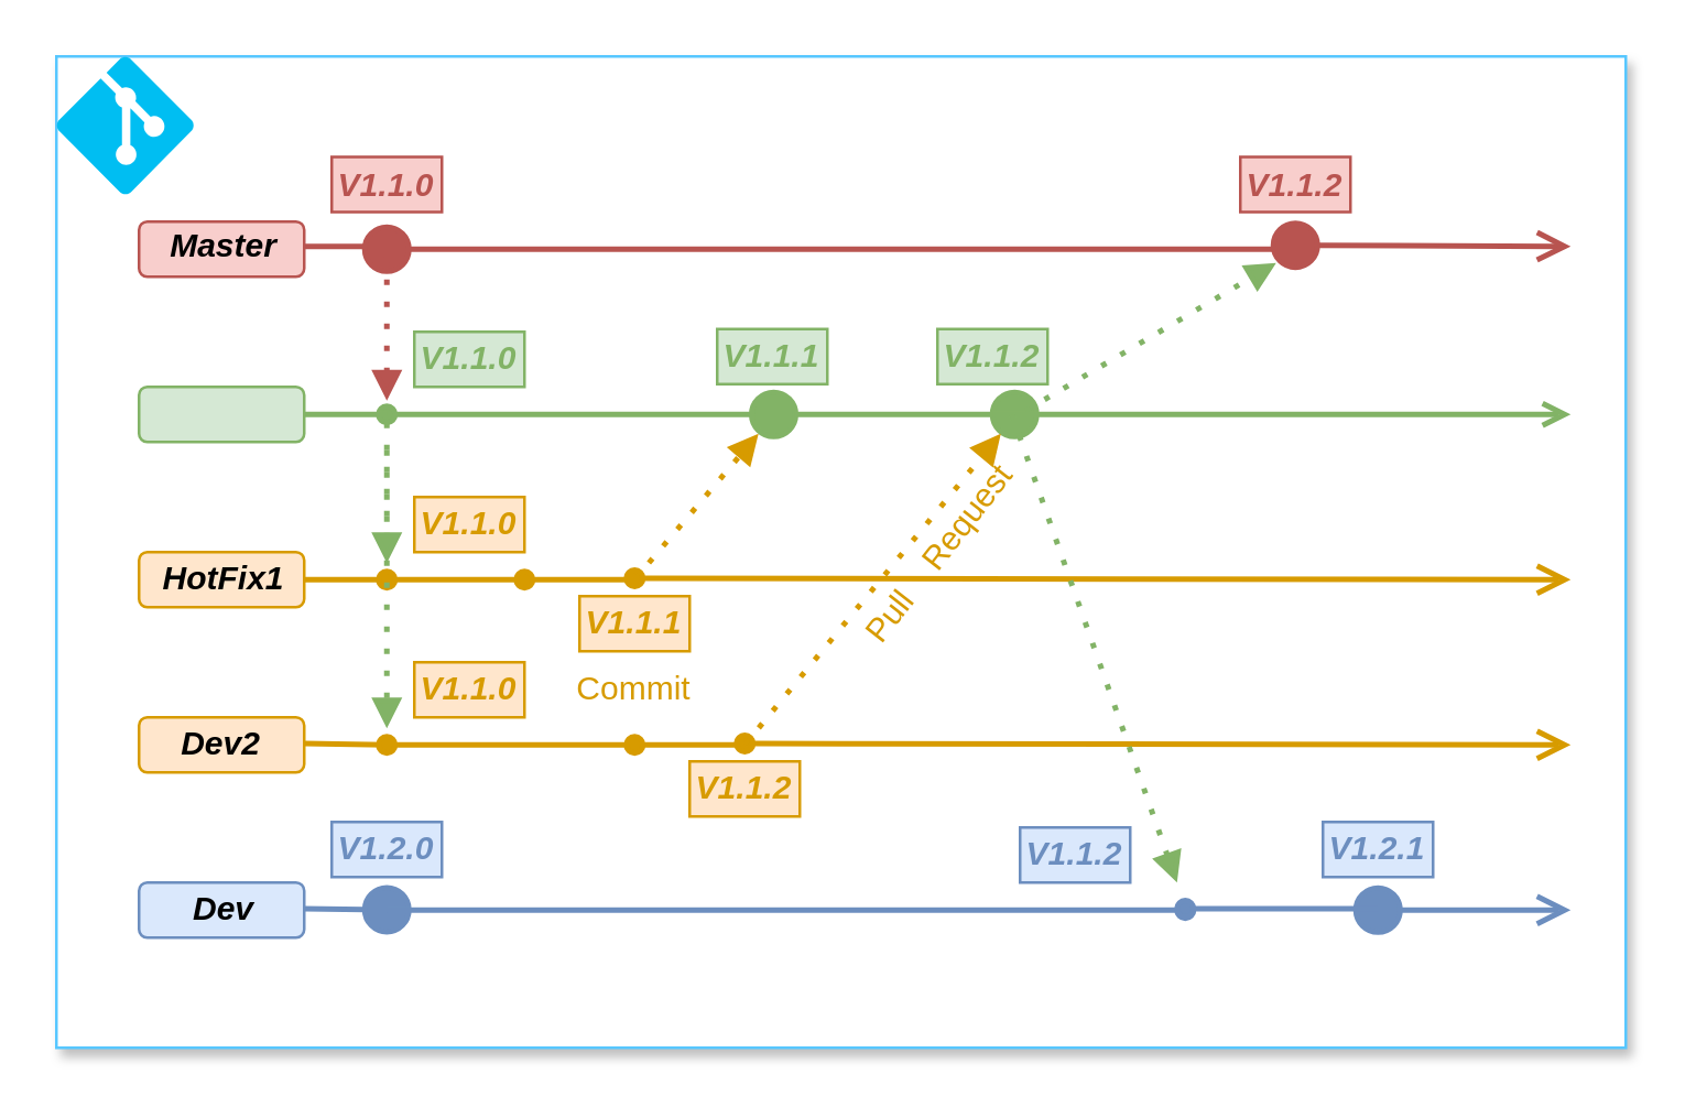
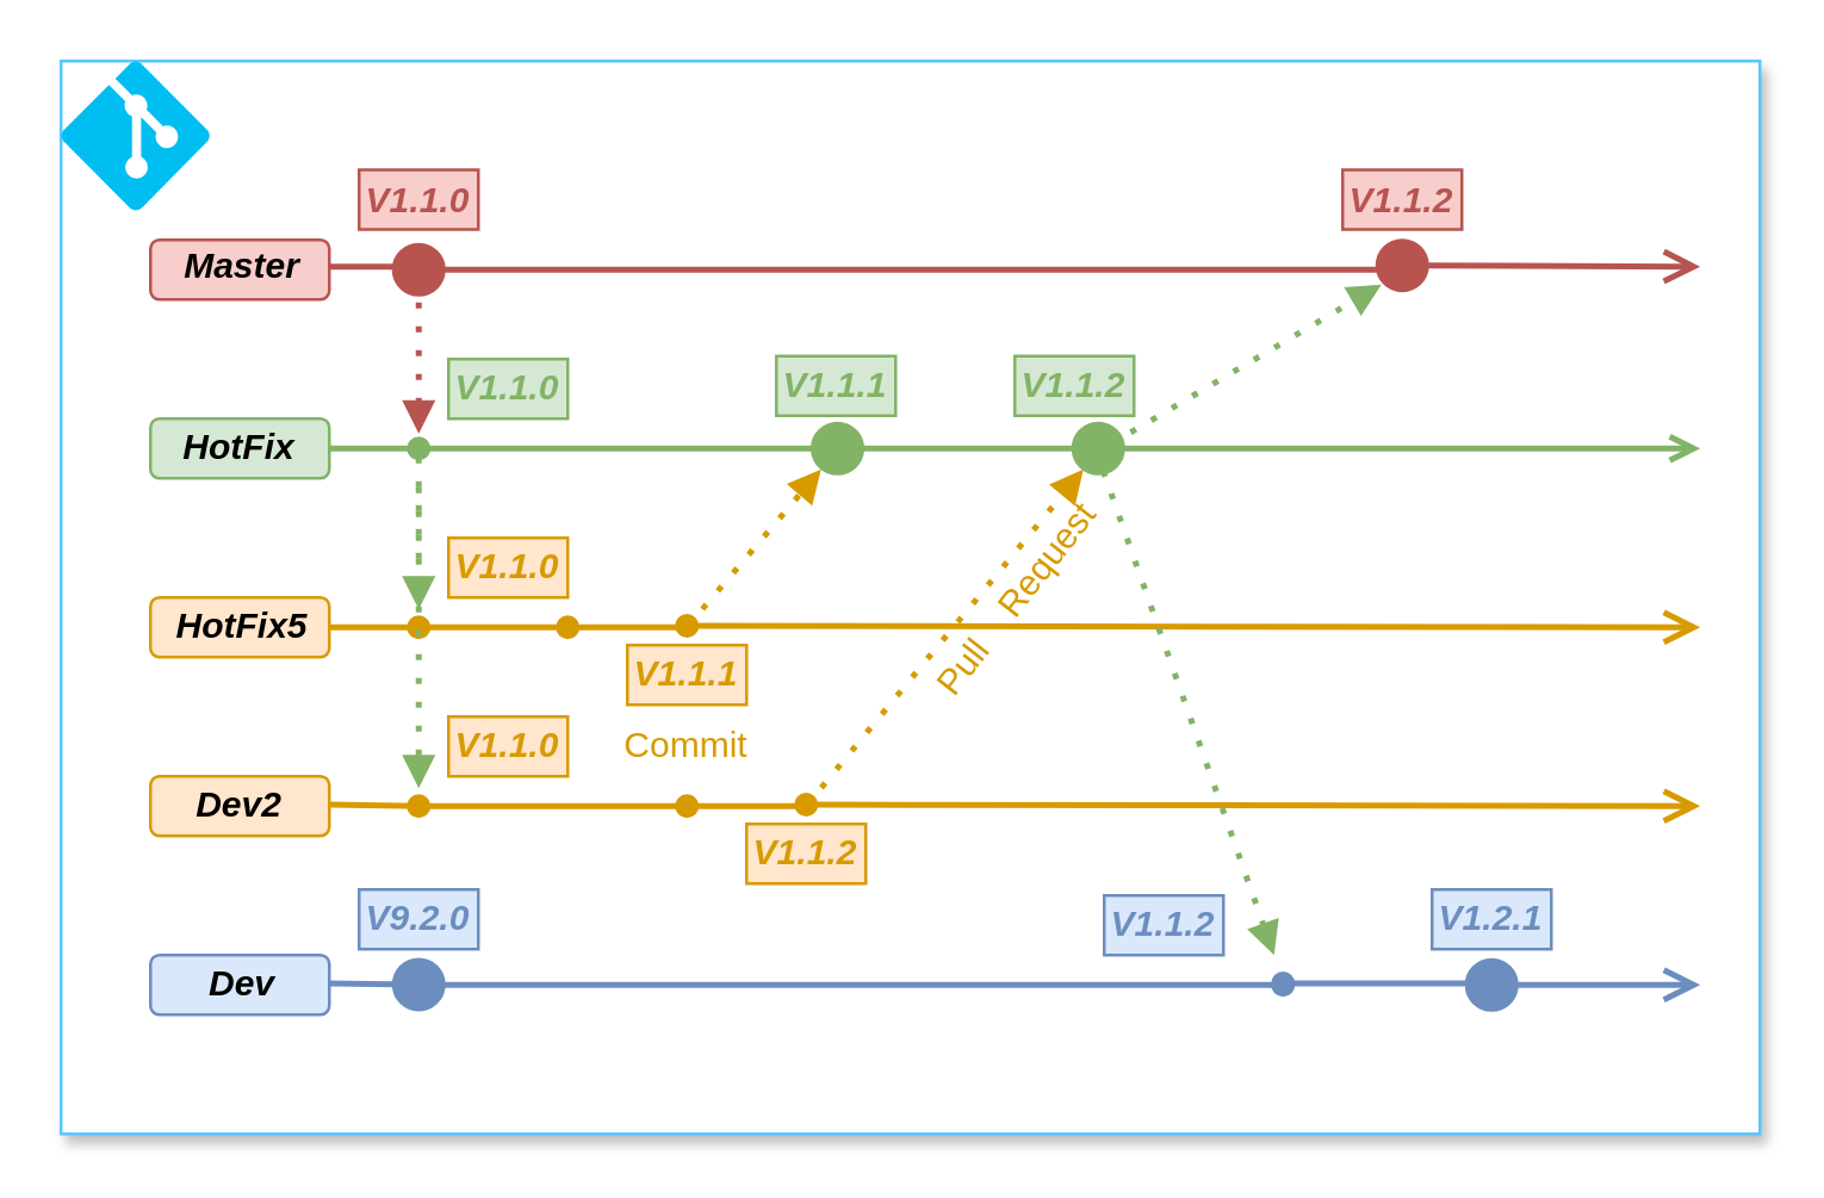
  <mxCell id="0" />
  <mxCell id="1" parent="0" />
  <mxCell id="2" value="" style="rounded=0;whiteSpace=wrap;html=1;shadow=1;sketch=0;glass=0;strokeColor=#57C7FF;" parent="1" vertex="1"><mxGeometry x="20" y="20" width="570" height="360" as="geometry" /></mxCell>
  <mxCell id="3" value="" style="rounded=1;whiteSpace=wrap;html=1;fillColor=#f8cecc;strokeColor=#b85450;" parent="1" vertex="1"><mxGeometry x="50" y="80" width="60" height="20" as="geometry" /></mxCell>
  <mxCell id="4" value="Master" style="text;html=1;strokeColor=none;fillColor=none;align=center;verticalAlign=middle;whiteSpace=wrap;rounded=0;fontStyle=3" parent="1" vertex="1"><mxGeometry x="61" y="79" width="40" height="20" as="geometry" /></mxCell>
  <mxCell id="5" value="" style="rounded=1;whiteSpace=wrap;html=1;fillColor=#d5e8d4;strokeColor=#82b366;" parent="1" vertex="1"><mxGeometry x="50" y="140" width="60" height="20" as="geometry" /></mxCell>
  <mxCell id="6" value="" style="rounded=1;whiteSpace=wrap;html=1;fillColor=#ffe6cc;strokeColor=#d79b00;" parent="1" vertex="1"><mxGeometry x="50" y="200" width="60" height="20" as="geometry" /></mxCell>
  <mxCell id="7" value="" style="rounded=1;whiteSpace=wrap;html=1;fillColor=#ffe6cc;strokeColor=#d79b00;" parent="1" vertex="1"><mxGeometry x="50" y="260" width="60" height="20" as="geometry" /></mxCell>
  <mxCell id="8" value="" style="rounded=1;whiteSpace=wrap;html=1;fillColor=#dae8fc;strokeColor=#6c8ebf;" parent="1" vertex="1"><mxGeometry x="50" y="320" width="60" height="20" as="geometry" /></mxCell>
- <mxCell id="10" value="HotFix1" style="text;html=1;strokeColor=none;fillColor=none;align=center;verticalAlign=middle;whiteSpace=wrap;rounded=0;fontStyle=3" parent="1" vertex="1"><mxGeometry x="61" y="200" width="40" height="20" as="geometry" /></mxCell>
+ <mxCell id="9" value="HotFix" style="text;html=1;strokeColor=none;fillColor=none;align=center;verticalAlign=middle;whiteSpace=wrap;rounded=0;fontStyle=3" parent="1" vertex="1"><mxGeometry x="60" y="140" width="40" height="20" as="geometry" /></mxCell>
+ <mxCell id="10" value="HotFix5" style="text;html=1;strokeColor=none;fillColor=none;align=center;verticalAlign=middle;whiteSpace=wrap;rounded=0;fontStyle=3" parent="1" vertex="1"><mxGeometry x="61" y="200" width="40" height="20" as="geometry" /></mxCell>
  <mxCell id="11" value="Dev2" style="text;html=1;strokeColor=none;fillColor=none;align=center;verticalAlign=middle;whiteSpace=wrap;rounded=0;fontStyle=3" parent="1" vertex="1"><mxGeometry x="60" y="260" width="40" height="20" as="geometry" /></mxCell>
  <mxCell id="12" value="Dev" style="text;html=1;strokeColor=none;fillColor=none;align=center;verticalAlign=middle;whiteSpace=wrap;rounded=0;fontStyle=3" parent="1" vertex="1"><mxGeometry x="61" y="320" width="40" height="20" as="geometry" /></mxCell>
  <mxCell id="13" value="" style="html=1;verticalAlign=bottom;startArrow=oval;startFill=1;endArrow=circle;startSize=6;endSize=6;fillColor=#d5e8d4;strokeColor=#82b366;strokeWidth=2;endFill=1;" parent="1" edge="1"><mxGeometry width="80" relative="1" as="geometry"><mxPoint x="140" y="150" as="sourcePoint" /><mxPoint x="290.5" y="150" as="targetPoint" /></mxGeometry></mxCell>
  <mxCell id="14" value="" style="html=1;verticalAlign=bottom;startArrow=oval;startFill=1;endArrow=open;startSize=6;endSize=8;fillColor=#ffe6cc;strokeColor=#d79b00;strokeWidth=2;" parent="1" edge="1"><mxGeometry width="80" relative="1" as="geometry"><mxPoint x="230" y="209.5" as="sourcePoint" /><mxPoint x="570" y="210" as="targetPoint" /></mxGeometry></mxCell>
  <mxCell id="15" value="" style="endArrow=none;html=1;strokeWidth=2;exitX=1;exitY=0.5;exitDx=0;exitDy=0;fillColor=#f8cecc;strokeColor=#b85450;" parent="1" edge="1"><mxGeometry width="50" height="50" relative="1" as="geometry"><mxPoint x="110" y="89" as="sourcePoint" /><mxPoint x="140" y="89" as="targetPoint" /></mxGeometry></mxCell>
  <mxCell id="16" value="" style="endArrow=none;html=1;strokeWidth=2;exitX=1;exitY=0.5;exitDx=0;exitDy=0;fillColor=#d5e8d4;strokeColor=#82b366;" parent="1" source="5" edge="1"><mxGeometry width="50" height="50" relative="1" as="geometry"><mxPoint x="120" y="99" as="sourcePoint" /><mxPoint x="140" y="150" as="targetPoint" /></mxGeometry></mxCell>
  <mxCell id="17" value="" style="endArrow=none;html=1;strokeWidth=2;fillColor=#ffe6cc;strokeColor=#d79b00;" parent="1" edge="1"><mxGeometry width="50" height="50" relative="1" as="geometry"><mxPoint x="110" y="210" as="sourcePoint" /><mxPoint x="140" y="210" as="targetPoint" /><Array as="points" /></mxGeometry></mxCell>
  <mxCell id="18" value="" style="endArrow=none;html=1;strokeWidth=2;fillColor=#ffe6cc;strokeColor=#d79b00;startArrow=oval;startFill=1;" parent="1" edge="1"><mxGeometry width="50" height="50" relative="1" as="geometry"><mxPoint x="140" y="210" as="sourcePoint" /><mxPoint x="190" y="210" as="targetPoint" /><Array as="points" /></mxGeometry></mxCell>
  <mxCell id="19" value="" style="endArrow=none;html=1;strokeWidth=2;fillColor=#ffe6cc;strokeColor=#d79b00;startArrow=oval;startFill=1;" parent="1" edge="1"><mxGeometry width="50" height="50" relative="1" as="geometry"><mxPoint x="190" y="210" as="sourcePoint" /><mxPoint x="230" y="210" as="targetPoint" /><Array as="points" /></mxGeometry></mxCell>
  <mxCell id="20" value="" style="endArrow=block;dashed=1;html=1;dashPattern=1 3;strokeWidth=2;fillColor=#ffe6cc;strokeColor=#d79b00;endFill=1;" parent="1" edge="1"><mxGeometry width="50" height="50" relative="1" as="geometry"><mxPoint x="230" y="210" as="sourcePoint" /><mxPoint x="275" y="157" as="targetPoint" /></mxGeometry></mxCell>
  <mxCell id="21" value="" style="html=1;verticalAlign=bottom;startArrow=none;startFill=0;endArrow=circle;startSize=6;endSize=6;fillColor=#d5e8d4;strokeColor=#82b366;strokeWidth=2;endFill=1;" parent="1" edge="1"><mxGeometry width="80" relative="1" as="geometry"><mxPoint x="288" y="150" as="sourcePoint" /><mxPoint x="378" y="150" as="targetPoint" /></mxGeometry></mxCell>
  <mxCell id="22" value="" style="endArrow=open;html=1;strokeWidth=2;fillColor=#d5e8d4;strokeColor=#82b366;endFill=0;" parent="1" edge="1"><mxGeometry width="50" height="50" relative="1" as="geometry"><mxPoint x="360" y="150" as="sourcePoint" /><mxPoint x="570" y="150" as="targetPoint" /></mxGeometry></mxCell>
  <mxCell id="23" value="" style="endArrow=none;html=1;strokeWidth=2;fillColor=#ffe6cc;strokeColor=#d79b00;" parent="1" edge="1"><mxGeometry width="50" height="50" relative="1" as="geometry"><mxPoint x="110" y="269.5" as="sourcePoint" /><mxPoint x="140" y="270" as="targetPoint" /><Array as="points" /></mxGeometry></mxCell>
  <mxCell id="24" value="" style="endArrow=none;html=1;strokeWidth=2;fillColor=#ffe6cc;strokeColor=#d79b00;startArrow=oval;startFill=1;" parent="1" edge="1"><mxGeometry width="50" height="50" relative="1" as="geometry"><mxPoint x="140" y="270" as="sourcePoint" /><mxPoint x="230" y="270" as="targetPoint" /><Array as="points" /></mxGeometry></mxCell>
  <mxCell id="25" value="" style="endArrow=none;html=1;strokeWidth=2;fillColor=#ffe6cc;strokeColor=#d79b00;startArrow=oval;startFill=1;" parent="1" edge="1"><mxGeometry width="50" height="50" relative="1" as="geometry"><mxPoint x="230" y="270" as="sourcePoint" /><mxPoint x="270" y="270" as="targetPoint" /><Array as="points" /></mxGeometry></mxCell>
  <mxCell id="26" value="" style="html=1;verticalAlign=bottom;startArrow=oval;startFill=1;endArrow=open;startSize=6;endSize=8;fillColor=#ffe6cc;strokeColor=#d79b00;strokeWidth=2;" parent="1" edge="1"><mxGeometry width="80" relative="1" as="geometry"><mxPoint x="270" y="269.5" as="sourcePoint" /><mxPoint x="570" y="270" as="targetPoint" /></mxGeometry></mxCell>
  <mxCell id="27" value="" style="endArrow=block;dashed=1;html=1;dashPattern=1 3;strokeWidth=2;fillColor=#ffe6cc;strokeColor=#d79b00;endFill=1;" parent="1" edge="1"><mxGeometry width="50" height="50" relative="1" as="geometry"><mxPoint x="270" y="270" as="sourcePoint" /><mxPoint x="363" y="157" as="targetPoint" /></mxGeometry></mxCell>
  <mxCell id="28" value="" style="endArrow=circle;html=1;strokeWidth=2;fillColor=#dae8fc;strokeColor=#6c8ebf;endFill=1;" parent="1" edge="1"><mxGeometry width="50" height="50" relative="1" as="geometry"><mxPoint x="110" y="329.5" as="sourcePoint" /><mxPoint x="150" y="330" as="targetPoint" /><Array as="points" /></mxGeometry></mxCell>
  <mxCell id="29" value="" style="endArrow=oval;html=1;strokeWidth=2;fillColor=#dae8fc;strokeColor=#6c8ebf;startArrow=none;startFill=0;endFill=1;" parent="1" edge="1"><mxGeometry width="50" height="50" relative="1" as="geometry"><mxPoint x="140" y="330" as="sourcePoint" /><mxPoint x="430" y="330" as="targetPoint" /><Array as="points" /></mxGeometry></mxCell>
  <mxCell id="30" value="" style="html=1;verticalAlign=bottom;startArrow=circle;startFill=1;endArrow=open;startSize=6;endSize=8;fillColor=#dae8fc;strokeColor=#6c8ebf;strokeWidth=2;" parent="1" edge="1"><mxGeometry width="80" relative="1" as="geometry"><mxPoint x="490" y="330" as="sourcePoint" /><mxPoint x="570" y="330" as="targetPoint" /></mxGeometry></mxCell>
  <mxCell id="31" value="" style="endArrow=block;dashed=1;html=1;dashPattern=1 3;strokeWidth=2;fillColor=#d5e8d4;strokeColor=#82b366;endFill=1;exitX=0.8;exitY=1.483;exitDx=0;exitDy=0;exitPerimeter=0;" parent="1" edge="1" source="37"><mxGeometry width="50" height="50" relative="1" as="geometry"><mxPoint x="400" y="149" as="sourcePoint" /><mxPoint x="463" y="95" as="targetPoint" /></mxGeometry></mxCell>
  <mxCell id="32" value="" style="html=1;verticalAlign=bottom;startArrow=circle;startFill=1;endArrow=open;startSize=6;endSize=8;fillColor=#f8cecc;strokeColor=#b85450;strokeWidth=2;" parent="1" edge="1"><mxGeometry width="80" relative="1" as="geometry"><mxPoint x="460" y="88.5" as="sourcePoint" /><mxPoint x="570" y="89" as="targetPoint" /></mxGeometry></mxCell>
  <mxCell id="33" value="" style="verticalLabelPosition=bottom;html=1;verticalAlign=top;align=center;strokeColor=none;fillColor=#00BEF2;shape=mxgraph.azure.git_repository;" parent="1" vertex="1"><mxGeometry x="20" y="20" width="50" height="50" as="geometry" /></mxCell>
  <mxCell id="34" value="&lt;font color=&quot;#82b366&quot;&gt;V1.1.0&lt;/font&gt;" style="text;html=1;strokeColor=#82b366;fillColor=#d5e8d4;align=center;verticalAlign=middle;whiteSpace=wrap;rounded=0;fontStyle=3" parent="1" vertex="1"><mxGeometry x="150" y="120" width="40" height="20" as="geometry" /></mxCell>
  <mxCell id="35" value="&lt;font color=&quot;#b85450&quot;&gt;V1.1.2&lt;/font&gt;" style="text;html=1;strokeColor=#b85450;fillColor=#f8cecc;align=center;verticalAlign=middle;whiteSpace=wrap;rounded=0;fontStyle=3" parent="1" vertex="1"><mxGeometry x="450" y="56.5" width="40" height="20" as="geometry" /></mxCell>
  <mxCell id="36" value="&lt;font color=&quot;#82b366&quot;&gt;V1.1.1&lt;/font&gt;" style="text;html=1;strokeColor=#82b366;fillColor=#d5e8d4;align=center;verticalAlign=middle;whiteSpace=wrap;rounded=0;fontStyle=3" parent="1" vertex="1"><mxGeometry x="260" y="119" width="40" height="20" as="geometry" /></mxCell>
  <mxCell id="37" value="&lt;font color=&quot;#82b366&quot;&gt;V1.1.2&lt;/font&gt;" style="text;html=1;strokeColor=#82b366;fillColor=#d5e8d4;align=center;verticalAlign=middle;whiteSpace=wrap;rounded=0;fontStyle=3" parent="1" vertex="1"><mxGeometry x="340" y="119" width="40" height="20" as="geometry" /></mxCell>
  <mxCell id="38" value="&lt;font color=&quot;#d79b00&quot;&gt;&amp;nbsp; &amp;nbsp; &amp;nbsp; &amp;nbsp; &amp;nbsp;Pull&amp;nbsp; &amp;nbsp; Request&lt;/font&gt;" style="text;html=1;strokeColor=none;fillColor=none;align=center;verticalAlign=middle;whiteSpace=wrap;rounded=0;shadow=1;glass=0;sketch=0;rotation=308;" parent="1" vertex="1"><mxGeometry x="273.85" y="202.65" width="115" height="20" as="geometry" /></mxCell>
  <mxCell id="39" value="&lt;font color=&quot;#d79b00&quot;&gt;Commit&lt;/font&gt;" style="text;html=1;strokeColor=none;fillColor=none;align=center;verticalAlign=middle;whiteSpace=wrap;rounded=0;shadow=1;glass=0;sketch=0;" parent="1" vertex="1"><mxGeometry x="210" y="240" width="40" height="20" as="geometry" /></mxCell>
  <mxCell id="40" value="" style="html=1;verticalAlign=bottom;startArrow=circle;startFill=1;endArrow=none;startSize=6;endSize=8;fillColor=#f8cecc;strokeColor=#b85450;strokeWidth=2;endFill=0;" edge="1" parent="1"><mxGeometry width="80" relative="1" as="geometry"><mxPoint x="130" y="90" as="sourcePoint" /><mxPoint x="470" y="90" as="targetPoint" /></mxGeometry></mxCell>
  <mxCell id="41" value="&lt;font color=&quot;#b85450&quot;&gt;V1.1.0&lt;/font&gt;" style="text;html=1;strokeColor=#b85450;fillColor=#f8cecc;align=center;verticalAlign=middle;whiteSpace=wrap;rounded=0;fontStyle=3" vertex="1" parent="1"><mxGeometry x="120" y="56.5" width="40" height="20" as="geometry" /></mxCell>
  <mxCell id="42" value="" style="endArrow=block;dashed=1;html=1;dashPattern=1 3;strokeWidth=2;fillColor=#d5e8d4;endFill=1;strokeColor=#B85450;" edge="1" parent="1"><mxGeometry width="50" height="50" relative="1" as="geometry"><mxPoint x="140" y="93" as="sourcePoint" /><mxPoint x="140" y="145" as="targetPoint" /></mxGeometry></mxCell>
- <mxCell id="43" value="&lt;font color=&quot;#6c8ebf&quot;&gt;V1.2.0&lt;/font&gt;" style="text;html=1;strokeColor=#6c8ebf;fillColor=#dae8fc;align=center;verticalAlign=middle;whiteSpace=wrap;rounded=0;fontStyle=3" vertex="1" parent="1"><mxGeometry x="120" y="298" width="40" height="20" as="geometry" /></mxCell>
+ <mxCell id="43" value="&lt;font color=&quot;#6c8ebf&quot;&gt;V9.2.0&lt;/font&gt;" style="text;html=1;strokeColor=#6c8ebf;fillColor=#dae8fc;align=center;verticalAlign=middle;whiteSpace=wrap;rounded=0;fontStyle=3" vertex="1" parent="1"><mxGeometry x="120" y="298" width="40" height="20" as="geometry" /></mxCell>
  <mxCell id="44" value="" style="endArrow=block;dashed=1;html=1;dashPattern=1 3;strokeWidth=2;fillColor=#ffe6cc;endFill=1;strokeColor=#82B366;" edge="1" parent="1"><mxGeometry width="50" height="50" relative="1" as="geometry"><mxPoint x="367" y="150" as="sourcePoint" /><mxPoint x="427" y="320" as="targetPoint" /></mxGeometry></mxCell>
  <mxCell id="45" value="&lt;font color=&quot;#6c8ebf&quot;&gt;V1.2.1&lt;/font&gt;" style="text;html=1;strokeColor=#6c8ebf;fillColor=#dae8fc;align=center;verticalAlign=middle;whiteSpace=wrap;rounded=0;fontStyle=3" vertex="1" parent="1"><mxGeometry x="480" y="298" width="40" height="20" as="geometry" /></mxCell>
  <mxCell id="46" value="" style="endArrow=block;dashed=1;html=1;dashPattern=1 3;strokeWidth=2;fillColor=#d5e8d4;strokeColor=#82b366;endFill=1;" edge="1" parent="1"><mxGeometry width="50" height="50" relative="1" as="geometry"><mxPoint x="140" y="163" as="sourcePoint" /><mxPoint x="140" y="264" as="targetPoint" /></mxGeometry></mxCell>
  <mxCell id="47" value="" style="endArrow=block;dashed=1;html=1;dashPattern=1 3;strokeWidth=2;fillColor=#d5e8d4;strokeColor=#82b366;endFill=1;" edge="1" parent="1"><mxGeometry width="50" height="50" relative="1" as="geometry"><mxPoint x="140" y="153" as="sourcePoint" /><mxPoint x="140" y="204" as="targetPoint" /></mxGeometry></mxCell>
  <mxCell id="48" value="&lt;font color=&quot;#d79b00&quot;&gt;V1.1.0&lt;/font&gt;" style="text;html=1;strokeColor=#d79b00;fillColor=#ffe6cc;align=center;verticalAlign=middle;whiteSpace=wrap;rounded=0;fontStyle=3" vertex="1" parent="1"><mxGeometry x="150" y="180" width="40" height="20" as="geometry" /></mxCell>
  <mxCell id="49" value="&lt;font color=&quot;#d79b00&quot;&gt;V1.1.0&lt;/font&gt;" style="text;html=1;strokeColor=#d79b00;fillColor=#ffe6cc;align=center;verticalAlign=middle;whiteSpace=wrap;rounded=0;fontStyle=3" vertex="1" parent="1"><mxGeometry x="150" y="240" width="40" height="20" as="geometry" /></mxCell>
  <mxCell id="50" value="&lt;font color=&quot;#d79b00&quot;&gt;V1.1.1&lt;/font&gt;" style="text;html=1;strokeColor=#d79b00;fillColor=#ffe6cc;align=center;verticalAlign=middle;whiteSpace=wrap;rounded=0;fontStyle=3" vertex="1" parent="1"><mxGeometry x="210" y="216" width="40" height="20" as="geometry" /></mxCell>
  <mxCell id="51" value="&lt;font color=&quot;#d79b00&quot;&gt;V1.1.2&lt;/font&gt;" style="text;html=1;strokeColor=#d79b00;fillColor=#ffe6cc;align=center;verticalAlign=middle;whiteSpace=wrap;rounded=0;fontStyle=3" vertex="1" parent="1"><mxGeometry x="250" y="276" width="40" height="20" as="geometry" /></mxCell>
  <mxCell id="52" value="&lt;font color=&quot;#6c8ebf&quot;&gt;V1.1.2&lt;/font&gt;" style="text;html=1;strokeColor=#6c8ebf;fillColor=#dae8fc;align=center;verticalAlign=middle;whiteSpace=wrap;rounded=0;fontStyle=3" vertex="1" parent="1"><mxGeometry x="370" y="300" width="40" height="20" as="geometry" /></mxCell>
  <mxCell id="53" value="" style="endArrow=none;html=1;strokeWidth=2;fillColor=#dae8fc;strokeColor=#6c8ebf;startArrow=oval;startFill=1;" edge="1" parent="1"><mxGeometry width="50" height="50" relative="1" as="geometry"><mxPoint x="430" y="329.5" as="sourcePoint" /><mxPoint x="500" y="329.5" as="targetPoint" /><Array as="points" /></mxGeometry></mxCell>
